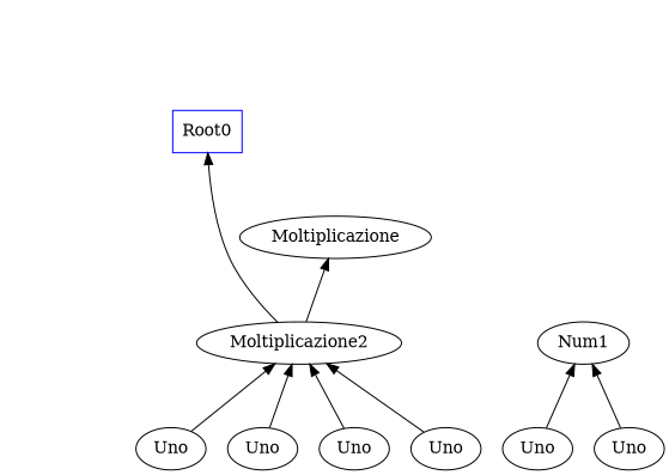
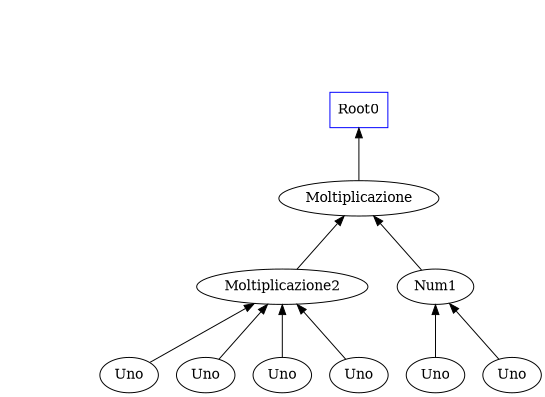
  digraph {
    ranksep=.75
    node [shape=ellipse]
    n1 [label=roots shape=none style=invisible]
    n2 [color=blue label=Root0 shape=box]
    rank1 [shape=none style=invisible]
    n4 [label=Moltiplicazione]
    rank2 [shape=none style=invisible]
    n6 [label=Moltiplicazione2]
    n7 [label=Num1]
    rank3 [shape=none style=invisible]
    n9 [label=Uno]
    n10 [label=Uno]
    n11 [label=Uno]
    n12 [label=Uno]
    n13 [label=Uno]
    n14 [label=Uno]
    outernames [shape=none style=invisible]
    subgraph sub_1 {
      rank=same
      n1
      n2
    }
    subgraph sub_2 {
      rank=same
      rank1
      n4
    }
    subgraph sub_3 {
      rank=same
      rank2
      n6
      n7
    }
    subgraph sub_4 {
      rank=same
      rank3
      n9
      n10
      n11
      n12
      n13
      n14
    }
    n1 -> rank1 [arrowhead=none style=invisible]
    rank1 -> rank2 [arrowhead=none style=invisible]
-   n6 -> n2
+   n4 -> n2
    rank2 -> rank3 [arrowhead=none style=invisible]
    n6 -> n4
+   n7 -> n4
    n9 -> n6
    n10 -> n6
    n11 -> n6
    n12 -> n6
    n13 -> n7
    n14 -> n7
    outernames -> n1 [arrowhead=none style=invisible]
  }
